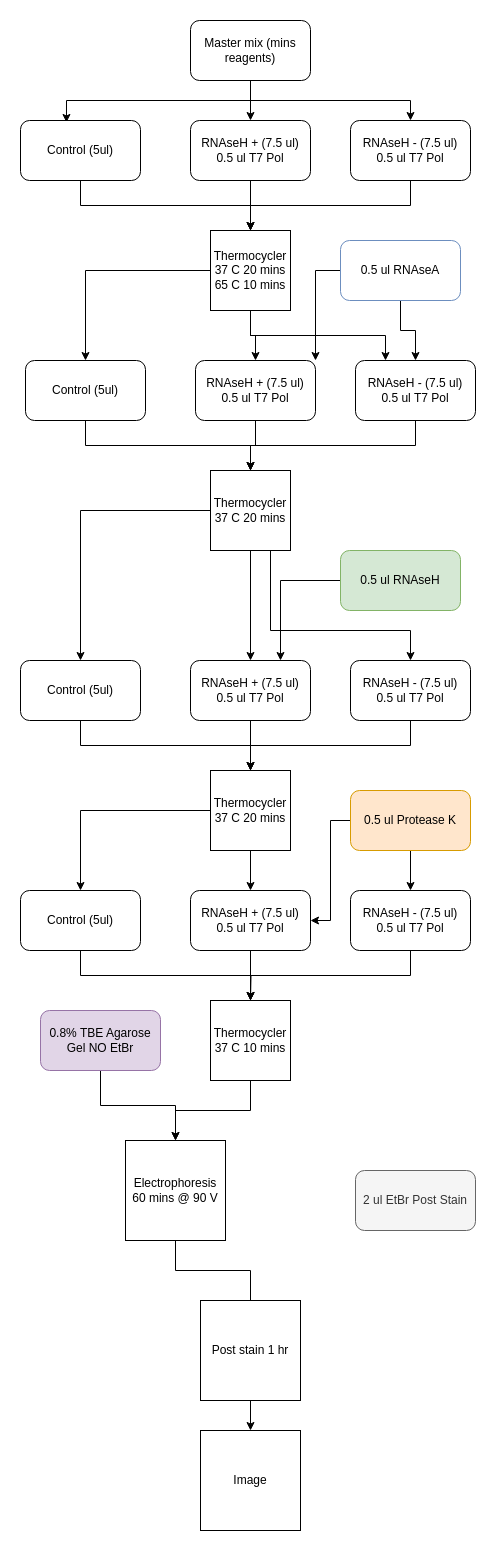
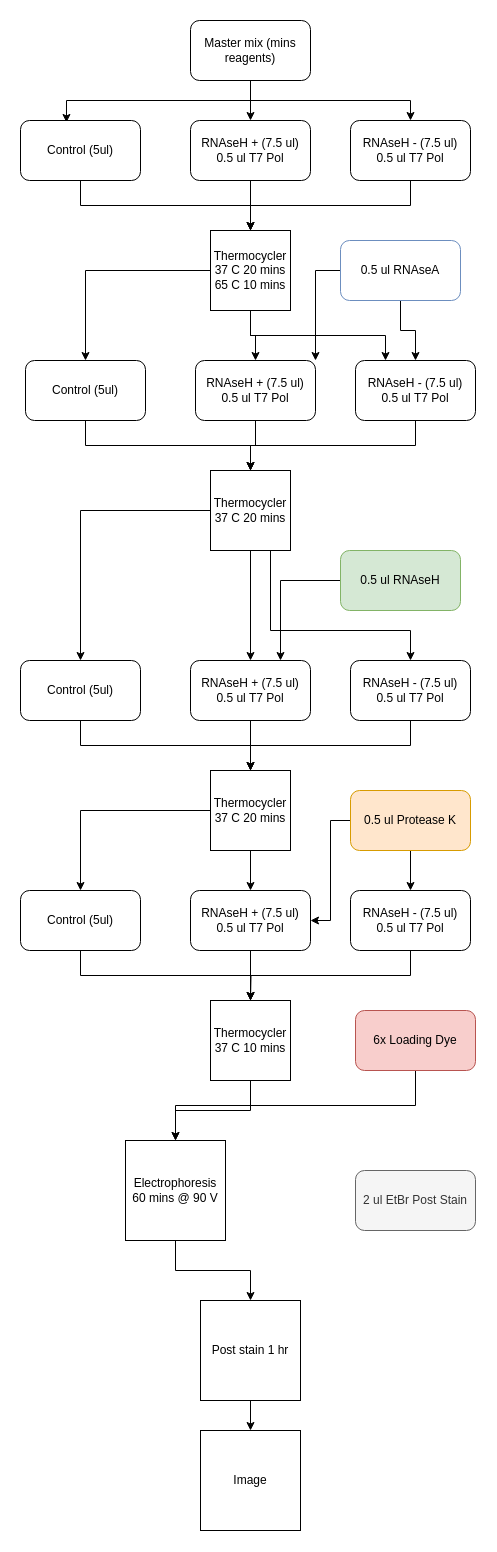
  <mxCell id="0" />
  <mxCell id="1" parent="0" />
  <mxCell id="2" style="edgeStyle=orthogonalEdgeStyle;rounded=0;orthogonalLoop=1;jettySize=auto;html=1;exitX=0.5;exitY=1;exitDx=0;exitDy=0;entryX=0.383;entryY=0.033;entryDx=0;entryDy=0;entryPerimeter=0;" edge="1" parent="1" source="5" target="7"><mxGeometry relative="1" as="geometry" /></mxCell>
  <mxCell id="3" style="edgeStyle=orthogonalEdgeStyle;rounded=0;orthogonalLoop=1;jettySize=auto;html=1;exitX=0.5;exitY=1;exitDx=0;exitDy=0;" edge="1" parent="1" source="5" target="11"><mxGeometry relative="1" as="geometry" /></mxCell>
  <mxCell id="4" style="edgeStyle=orthogonalEdgeStyle;rounded=0;orthogonalLoop=1;jettySize=auto;html=1;exitX=0.5;exitY=1;exitDx=0;exitDy=0;entryX=0.5;entryY=0;entryDx=0;entryDy=0;" edge="1" parent="1" source="5" target="9"><mxGeometry relative="1" as="geometry" /></mxCell>
  <mxCell id="5" value="Master mix (mins reagents)" style="rounded=1;whiteSpace=wrap;html=1;" vertex="1" parent="1"><mxGeometry x="190" y="20" width="120" height="60" as="geometry" /></mxCell>
  <mxCell id="6" style="edgeStyle=orthogonalEdgeStyle;rounded=0;orthogonalLoop=1;jettySize=auto;html=1;exitX=0.5;exitY=1;exitDx=0;exitDy=0;" edge="1" parent="1" source="7" target="15"><mxGeometry relative="1" as="geometry" /></mxCell>
  <mxCell id="7" value="Control (5ul)" style="rounded=1;whiteSpace=wrap;html=1;" vertex="1" parent="1"><mxGeometry x="20" y="120" width="120" height="60" as="geometry" /></mxCell>
  <mxCell id="8" style="edgeStyle=orthogonalEdgeStyle;rounded=0;orthogonalLoop=1;jettySize=auto;html=1;exitX=0.5;exitY=1;exitDx=0;exitDy=0;" edge="1" parent="1" source="9"><mxGeometry relative="1" as="geometry"><mxPoint x="250" y="230" as="targetPoint" /></mxGeometry></mxCell>
  <mxCell id="9" value="&lt;div&gt;RNAseH + (7.5 ul)&lt;/div&gt;&lt;div&gt;0.5 ul T7 Pol&lt;br&gt;&lt;/div&gt;" style="rounded=1;whiteSpace=wrap;html=1;" vertex="1" parent="1"><mxGeometry x="190" y="120" width="120" height="60" as="geometry" /></mxCell>
  <mxCell id="10" style="edgeStyle=orthogonalEdgeStyle;rounded=0;orthogonalLoop=1;jettySize=auto;html=1;exitX=0.5;exitY=1;exitDx=0;exitDy=0;" edge="1" parent="1" source="11" target="15"><mxGeometry relative="1" as="geometry" /></mxCell>
  <mxCell id="11" value="&lt;div&gt;RNAseH - (7.5 ul)&lt;/div&gt;&lt;div&gt;0.5 ul T7 Pol&lt;br&gt;&lt;/div&gt;" style="rounded=1;whiteSpace=wrap;html=1;" vertex="1" parent="1"><mxGeometry x="350" y="120" width="120" height="60" as="geometry" /></mxCell>
  <mxCell id="12" style="edgeStyle=orthogonalEdgeStyle;rounded=0;orthogonalLoop=1;jettySize=auto;html=1;exitX=0.5;exitY=1;exitDx=0;exitDy=0;" edge="1" parent="1" source="15" target="22"><mxGeometry relative="1" as="geometry" /></mxCell>
  <mxCell id="13" style="edgeStyle=orthogonalEdgeStyle;rounded=0;orthogonalLoop=1;jettySize=auto;html=1;exitX=0;exitY=0.5;exitDx=0;exitDy=0;" edge="1" parent="1" source="15" target="20"><mxGeometry relative="1" as="geometry" /></mxCell>
  <mxCell id="14" style="edgeStyle=orthogonalEdgeStyle;rounded=0;orthogonalLoop=1;jettySize=auto;html=1;exitX=0.5;exitY=1;exitDx=0;exitDy=0;entryX=0.25;entryY=0;entryDx=0;entryDy=0;" edge="1" parent="1" source="15" target="24"><mxGeometry relative="1" as="geometry" /></mxCell>
  <mxCell id="15" value="&lt;div&gt;Thermocycler&lt;/div&gt;&lt;div&gt;37 C 20 mins&lt;/div&gt;&lt;div&gt;65 C 10 mins&lt;br&gt;&lt;/div&gt;" style="whiteSpace=wrap;html=1;aspect=fixed;" vertex="1" parent="1"><mxGeometry x="210" y="230" width="80" height="80" as="geometry" /></mxCell>
  <mxCell id="16" style="edgeStyle=orthogonalEdgeStyle;rounded=0;orthogonalLoop=1;jettySize=auto;html=1;exitX=0.5;exitY=1;exitDx=0;exitDy=0;" edge="1" parent="1" source="18" target="24"><mxGeometry relative="1" as="geometry" /></mxCell>
  <mxCell id="17" style="edgeStyle=orthogonalEdgeStyle;rounded=0;orthogonalLoop=1;jettySize=auto;html=1;exitX=0;exitY=0.5;exitDx=0;exitDy=0;entryX=1;entryY=0;entryDx=0;entryDy=0;" edge="1" parent="1" source="18" target="22"><mxGeometry relative="1" as="geometry" /></mxCell>
  <mxCell id="18" value="0.5 ul RNAseA" style="rounded=1;whiteSpace=wrap;html=1;fillColor=#ffffff;strokeColor=#6c8ebf;" vertex="1" parent="1"><mxGeometry x="340" y="240" width="120" height="60" as="geometry" /></mxCell>
  <mxCell id="19" style="edgeStyle=orthogonalEdgeStyle;rounded=0;orthogonalLoop=1;jettySize=auto;html=1;exitX=0.5;exitY=1;exitDx=0;exitDy=0;entryX=0.5;entryY=0;entryDx=0;entryDy=0;" edge="1" parent="1" source="20" target="28"><mxGeometry relative="1" as="geometry" /></mxCell>
  <mxCell id="20" value="Control (5ul)" style="rounded=1;whiteSpace=wrap;html=1;" vertex="1" parent="1"><mxGeometry x="25" y="360" width="120" height="60" as="geometry" /></mxCell>
  <mxCell id="21" style="edgeStyle=orthogonalEdgeStyle;rounded=0;orthogonalLoop=1;jettySize=auto;html=1;exitX=0.5;exitY=1;exitDx=0;exitDy=0;entryX=0.5;entryY=0;entryDx=0;entryDy=0;" edge="1" parent="1" source="22" target="28"><mxGeometry relative="1" as="geometry" /></mxCell>
  <mxCell id="22" value="&lt;div&gt;RNAseH + (7.5 ul)&lt;/div&gt;&lt;div&gt;0.5 ul T7 Pol&lt;br&gt;&lt;/div&gt;" style="rounded=1;whiteSpace=wrap;html=1;" vertex="1" parent="1"><mxGeometry x="195" y="360" width="120" height="60" as="geometry" /></mxCell>
  <mxCell id="23" style="edgeStyle=orthogonalEdgeStyle;rounded=0;orthogonalLoop=1;jettySize=auto;html=1;exitX=0.5;exitY=1;exitDx=0;exitDy=0;entryX=0.5;entryY=0;entryDx=0;entryDy=0;" edge="1" parent="1" source="24" target="28"><mxGeometry relative="1" as="geometry" /></mxCell>
  <mxCell id="24" value="&lt;div&gt;RNAseH - (7.5 ul)&lt;/div&gt;&lt;div&gt;0.5 ul T7 Pol&lt;br&gt;&lt;/div&gt;" style="rounded=1;whiteSpace=wrap;html=1;" vertex="1" parent="1"><mxGeometry x="355" y="360" width="120" height="60" as="geometry" /></mxCell>
  <mxCell id="25" style="edgeStyle=orthogonalEdgeStyle;rounded=0;orthogonalLoop=1;jettySize=auto;html=1;exitX=0.5;exitY=1;exitDx=0;exitDy=0;" edge="1" parent="1" source="28" target="34"><mxGeometry relative="1" as="geometry" /></mxCell>
  <mxCell id="26" style="edgeStyle=orthogonalEdgeStyle;rounded=0;orthogonalLoop=1;jettySize=auto;html=1;exitX=0;exitY=0.5;exitDx=0;exitDy=0;entryX=0.5;entryY=0;entryDx=0;entryDy=0;" edge="1" parent="1" source="28" target="32"><mxGeometry relative="1" as="geometry" /></mxCell>
  <mxCell id="27" style="edgeStyle=orthogonalEdgeStyle;rounded=0;orthogonalLoop=1;jettySize=auto;html=1;exitX=0.75;exitY=1;exitDx=0;exitDy=0;" edge="1" parent="1" source="28" target="36"><mxGeometry relative="1" as="geometry"><Array as="points"><mxPoint x="270" y="630" /><mxPoint x="410" y="630" /></Array></mxGeometry></mxCell>
  <mxCell id="28" value="&lt;div&gt;Thermocycler&lt;/div&gt;&lt;div&gt;37 C 20 mins&lt;/div&gt;" style="whiteSpace=wrap;html=1;aspect=fixed;" vertex="1" parent="1"><mxGeometry x="210" y="470" width="80" height="80" as="geometry" /></mxCell>
  <mxCell id="29" style="edgeStyle=orthogonalEdgeStyle;rounded=0;orthogonalLoop=1;jettySize=auto;html=1;exitX=0;exitY=0.5;exitDx=0;exitDy=0;entryX=0.75;entryY=0;entryDx=0;entryDy=0;" edge="1" parent="1" source="30" target="34"><mxGeometry relative="1" as="geometry" /></mxCell>
  <mxCell id="30" value="0.5 ul RNAseH" style="rounded=1;whiteSpace=wrap;html=1;fillColor=#d5e8d4;strokeColor=#82b366;" vertex="1" parent="1"><mxGeometry x="340" y="550" width="120" height="60" as="geometry" /></mxCell>
  <mxCell id="31" style="edgeStyle=orthogonalEdgeStyle;rounded=0;orthogonalLoop=1;jettySize=auto;html=1;exitX=0.5;exitY=1;exitDx=0;exitDy=0;entryX=0.5;entryY=0;entryDx=0;entryDy=0;" edge="1" parent="1" source="32" target="39"><mxGeometry relative="1" as="geometry" /></mxCell>
  <mxCell id="32" value="Control (5ul)" style="rounded=1;whiteSpace=wrap;html=1;" vertex="1" parent="1"><mxGeometry x="20" y="660" width="120" height="60" as="geometry" /></mxCell>
  <mxCell id="33" style="edgeStyle=orthogonalEdgeStyle;rounded=0;orthogonalLoop=1;jettySize=auto;html=1;exitX=0.5;exitY=1;exitDx=0;exitDy=0;" edge="1" parent="1" source="34"><mxGeometry relative="1" as="geometry"><mxPoint x="250" y="770" as="targetPoint" /></mxGeometry></mxCell>
  <mxCell id="34" value="&lt;div&gt;RNAseH + (7.5 ul)&lt;/div&gt;&lt;div&gt;0.5 ul T7 Pol&lt;br&gt;&lt;/div&gt;" style="rounded=1;whiteSpace=wrap;html=1;" vertex="1" parent="1"><mxGeometry x="190" y="660" width="120" height="60" as="geometry" /></mxCell>
  <mxCell id="35" style="edgeStyle=orthogonalEdgeStyle;rounded=0;orthogonalLoop=1;jettySize=auto;html=1;exitX=0.5;exitY=1;exitDx=0;exitDy=0;entryX=0.5;entryY=0;entryDx=0;entryDy=0;" edge="1" parent="1" source="36" target="39"><mxGeometry relative="1" as="geometry" /></mxCell>
  <mxCell id="36" value="&lt;div&gt;RNAseH - (7.5 ul)&lt;/div&gt;&lt;div&gt;0.5 ul T7 Pol&lt;br&gt;&lt;/div&gt;" style="rounded=1;whiteSpace=wrap;html=1;" vertex="1" parent="1"><mxGeometry x="350" y="660" width="120" height="60" as="geometry" /></mxCell>
  <mxCell id="37" style="edgeStyle=orthogonalEdgeStyle;rounded=0;orthogonalLoop=1;jettySize=auto;html=1;exitX=0.5;exitY=1;exitDx=0;exitDy=0;" edge="1" parent="1" source="39" target="43"><mxGeometry relative="1" as="geometry" /></mxCell>
  <mxCell id="38" style="edgeStyle=orthogonalEdgeStyle;rounded=0;orthogonalLoop=1;jettySize=auto;html=1;exitX=0;exitY=0.5;exitDx=0;exitDy=0;entryX=0.5;entryY=0;entryDx=0;entryDy=0;" edge="1" parent="1" source="39" target="41"><mxGeometry relative="1" as="geometry" /></mxCell>
  <mxCell id="39" value="&lt;div&gt;Thermocycler&lt;/div&gt;&lt;div&gt;37 C 20 mins&lt;/div&gt;" style="whiteSpace=wrap;html=1;aspect=fixed;" vertex="1" parent="1"><mxGeometry x="210" y="770" width="80" height="80" as="geometry" /></mxCell>
  <mxCell id="40" style="edgeStyle=orthogonalEdgeStyle;rounded=0;orthogonalLoop=1;jettySize=auto;html=1;exitX=0.5;exitY=1;exitDx=0;exitDy=0;" edge="1" parent="1" source="41"><mxGeometry relative="1" as="geometry"><mxPoint x="250" y="1000" as="targetPoint" /></mxGeometry></mxCell>
  <mxCell id="41" value="Control (5ul)" style="rounded=1;whiteSpace=wrap;html=1;" vertex="1" parent="1"><mxGeometry x="20" y="890" width="120" height="60" as="geometry" /></mxCell>
  <mxCell id="42" style="edgeStyle=orthogonalEdgeStyle;rounded=0;orthogonalLoop=1;jettySize=auto;html=1;exitX=0.5;exitY=1;exitDx=0;exitDy=0;entryX=0.5;entryY=0;entryDx=0;entryDy=0;" edge="1" parent="1" source="43" target="50"><mxGeometry relative="1" as="geometry" /></mxCell>
  <mxCell id="43" value="&lt;div&gt;RNAseH + (7.5 ul)&lt;/div&gt;&lt;div&gt;0.5 ul T7 Pol&lt;br&gt;&lt;/div&gt;" style="rounded=1;whiteSpace=wrap;html=1;" vertex="1" parent="1"><mxGeometry x="190" y="890" width="120" height="60" as="geometry" /></mxCell>
  <mxCell id="44" style="edgeStyle=orthogonalEdgeStyle;rounded=0;orthogonalLoop=1;jettySize=auto;html=1;exitX=0.5;exitY=1;exitDx=0;exitDy=0;entryX=0.5;entryY=0;entryDx=0;entryDy=0;" edge="1" parent="1" source="45" target="50"><mxGeometry relative="1" as="geometry" /></mxCell>
  <mxCell id="45" value="&lt;div&gt;RNAseH - (7.5 ul)&lt;/div&gt;&lt;div&gt;0.5 ul T7 Pol&lt;br&gt;&lt;/div&gt;" style="rounded=1;whiteSpace=wrap;html=1;" vertex="1" parent="1"><mxGeometry x="350" y="890" width="120" height="60" as="geometry" /></mxCell>
  <mxCell id="46" style="edgeStyle=orthogonalEdgeStyle;rounded=0;orthogonalLoop=1;jettySize=auto;html=1;exitX=0.5;exitY=1;exitDx=0;exitDy=0;" edge="1" parent="1" source="48" target="45"><mxGeometry relative="1" as="geometry" /></mxCell>
  <mxCell id="47" style="edgeStyle=orthogonalEdgeStyle;rounded=0;orthogonalLoop=1;jettySize=auto;html=1;exitX=0;exitY=0.5;exitDx=0;exitDy=0;entryX=1;entryY=0.5;entryDx=0;entryDy=0;" edge="1" parent="1" source="48" target="43"><mxGeometry relative="1" as="geometry" /></mxCell>
  <mxCell id="48" value="0.5 ul Protease K" style="rounded=1;whiteSpace=wrap;html=1;fillColor=#ffe6cc;strokeColor=#d79b00;" vertex="1" parent="1"><mxGeometry x="350" y="790" width="120" height="60" as="geometry" /></mxCell>
  <mxCell id="49" style="edgeStyle=orthogonalEdgeStyle;rounded=0;orthogonalLoop=1;jettySize=auto;html=1;exitX=0.5;exitY=1;exitDx=0;exitDy=0;" edge="1" parent="1" source="50" target="56"><mxGeometry relative="1" as="geometry" /></mxCell>
  <mxCell id="50" value="&lt;div&gt;Thermocycler&lt;/div&gt;&lt;div&gt;37 C 10 mins&lt;/div&gt;" style="whiteSpace=wrap;html=1;aspect=fixed;" vertex="1" parent="1"><mxGeometry x="210" y="1000" width="80" height="80" as="geometry" /></mxCell>
- <mxCell id="51" style="edgeStyle=orthogonalEdgeStyle;rounded=0;orthogonalLoop=1;jettySize=auto;html=1;exitX=0.5;exitY=1;exitDx=0;exitDy=0;" edge="1" parent="1" source="52" target="56"><mxGeometry relative="1" as="geometry" /></mxCell>
- <mxCell id="52" value="0.8% TBE Agarose Gel NO EtBr" style="rounded=1;whiteSpace=wrap;html=1;fillColor=#e1d5e7;strokeColor=#9673a6;" vertex="1" parent="1"><mxGeometry x="40" y="1010" width="120" height="60" as="geometry" /></mxCell>
- <mxCell id="55" style="edgeStyle=orthogonalEdgeStyle;rounded=0;orthogonalLoop=1;jettySize=auto;html=1;exitX=0.5;exitY=1;exitDx=0;exitDy=0;entryX=0.5;entryY=0;entryDx=0;entryDy=0;endArrow=none;" edge="1" parent="1" source="56" target="59"><mxGeometry relative="1" as="geometry" /></mxCell>
+ <mxCell id="53" style="edgeStyle=orthogonalEdgeStyle;rounded=0;orthogonalLoop=1;jettySize=auto;html=1;exitX=0.5;exitY=1;exitDx=0;exitDy=0;entryX=0.5;entryY=0;entryDx=0;entryDy=0;" edge="1" parent="1" source="54" target="56"><mxGeometry relative="1" as="geometry" /></mxCell>
+ <mxCell id="54" value="6x Loading Dye" style="rounded=1;whiteSpace=wrap;html=1;fillColor=#f8cecc;strokeColor=#b85450;" vertex="1" parent="1"><mxGeometry x="355" y="1010" width="120" height="60" as="geometry" /></mxCell>
+ <mxCell id="55" style="edgeStyle=orthogonalEdgeStyle;rounded=0;orthogonalLoop=1;jettySize=auto;html=1;exitX=0.5;exitY=1;exitDx=0;exitDy=0;entryX=0.5;entryY=0;entryDx=0;entryDy=0;" edge="1" parent="1" source="56" target="59"><mxGeometry relative="1" as="geometry" /></mxCell>
  <mxCell id="56" value="&lt;div&gt;Electrophoresis &lt;br&gt;&lt;/div&gt;&lt;div&gt;60 mins @ 90 V&lt;br&gt;&lt;/div&gt;" style="whiteSpace=wrap;html=1;aspect=fixed;" vertex="1" parent="1"><mxGeometry x="125" y="1140" width="100" height="100" as="geometry" /></mxCell>
  <mxCell id="57" value="2 ul EtBr Post Stain" style="rounded=1;whiteSpace=wrap;html=1;fillColor=#f5f5f5;strokeColor=#666666;fontColor=#333333;" vertex="1" parent="1"><mxGeometry x="355" y="1170" width="120" height="60" as="geometry" /></mxCell>
  <mxCell id="58" style="edgeStyle=orthogonalEdgeStyle;rounded=0;orthogonalLoop=1;jettySize=auto;html=1;exitX=0.5;exitY=1;exitDx=0;exitDy=0;entryX=0.5;entryY=0;entryDx=0;entryDy=0;" edge="1" parent="1" source="59" target="60"><mxGeometry relative="1" as="geometry" /></mxCell>
  <mxCell id="59" value="Post stain 1 hr" style="whiteSpace=wrap;html=1;aspect=fixed;" vertex="1" parent="1"><mxGeometry x="200" y="1300" width="100" height="100" as="geometry" /></mxCell>
  <mxCell id="60" value="Image" style="whiteSpace=wrap;html=1;aspect=fixed;" vertex="1" parent="1"><mxGeometry x="200" y="1430" width="100" height="100" as="geometry" /></mxCell>
